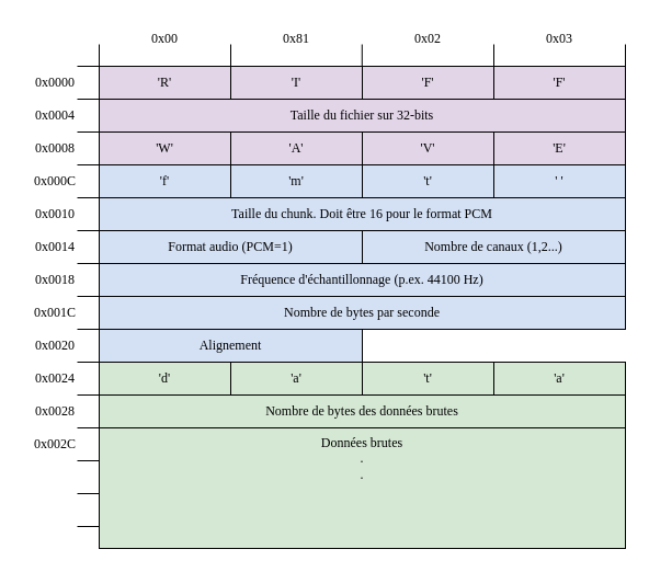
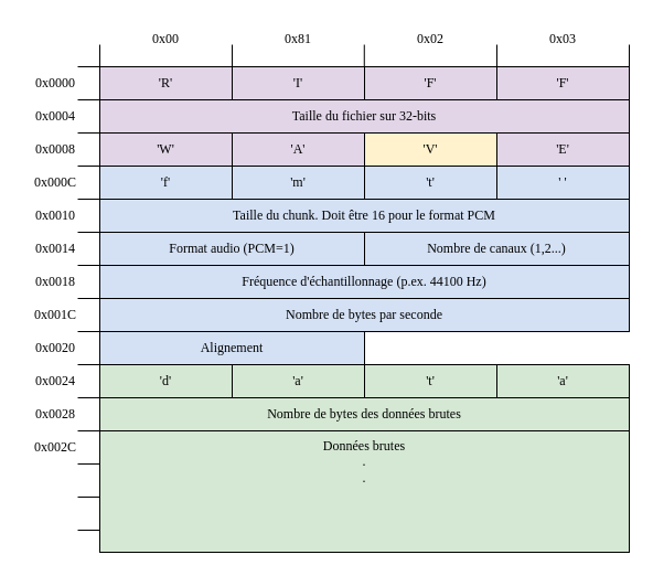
  <mxCell id="0" />
  <mxCell id="1" parent="0" />
  <mxCell id="2" value="'R'" style="rounded=0;whiteSpace=wrap;html=1;fontFamily=Lucida Console;fillColor=#E1D5E7;" vertex="1" parent="1"><mxGeometry x="90" y="60" width="120" height="30" as="geometry" /></mxCell>
  <mxCell id="3" value="'I'" style="rounded=0;whiteSpace=wrap;html=1;fontFamily=Lucida Console;fillColor=#E1D5E7;" vertex="1" parent="1"><mxGeometry x="210" y="60" width="120" height="30" as="geometry" /></mxCell>
  <mxCell id="4" value="'F'" style="rounded=0;whiteSpace=wrap;html=1;fontFamily=Lucida Console;fillColor=#E1D5E7;" vertex="1" parent="1"><mxGeometry x="330" y="60" width="120" height="30" as="geometry" /></mxCell>
  <mxCell id="5" value="'F'" style="rounded=0;whiteSpace=wrap;html=1;fontFamily=Lucida Console;fillColor=#E1D5E7;" vertex="1" parent="1"><mxGeometry x="450" y="60" width="120" height="30" as="geometry" /></mxCell>
  <mxCell id="6" value="Taille du fichier sur 32-bits" style="rounded=0;whiteSpace=wrap;html=1;fontFamily=Lucida Console;fillColor=#E1D5E7;" vertex="1" parent="1"><mxGeometry x="90" y="90" width="480" height="30" as="geometry" /></mxCell>
  <mxCell id="7" value="'W'" style="rounded=0;whiteSpace=wrap;html=1;fontFamily=Lucida Console;fillColor=#E1D5E7;" vertex="1" parent="1"><mxGeometry x="90" y="120" width="120" height="30" as="geometry" /></mxCell>
  <mxCell id="8" value="'A'" style="rounded=0;whiteSpace=wrap;html=1;fontFamily=Lucida Console;fillColor=#E1D5E7;" vertex="1" parent="1"><mxGeometry x="210" y="120" width="120" height="30" as="geometry" /></mxCell>
- <mxCell id="9" value="'V'" style="rounded=0;whiteSpace=wrap;html=1;fontFamily=Lucida Console;fillColor=#E1D5E7;" vertex="1" parent="1"><mxGeometry x="330" y="120" width="120" height="30" as="geometry" /></mxCell>
+ <mxCell id="9" value="'V'" style="rounded=0;whiteSpace=wrap;html=1;fontFamily=Lucida Console;fillColor=#fff2cc;" vertex="1" parent="1"><mxGeometry x="330" y="120" width="120" height="30" as="geometry" /></mxCell>
  <mxCell id="10" value="'E'" style="rounded=0;whiteSpace=wrap;html=1;fontFamily=Lucida Console;fillColor=#E1D5E7;" vertex="1" parent="1"><mxGeometry x="450" y="120" width="120" height="30" as="geometry" /></mxCell>
  <mxCell id="11" value="'f'" style="rounded=0;whiteSpace=wrap;html=1;fontFamily=Lucida Console;fillColor=#D4E1F5;" vertex="1" parent="1"><mxGeometry x="90" y="150" width="120" height="30" as="geometry" /></mxCell>
  <mxCell id="12" value="'m'" style="rounded=0;whiteSpace=wrap;html=1;fontFamily=Lucida Console;fillColor=#D4E1F5;" vertex="1" parent="1"><mxGeometry x="210" y="150" width="120" height="30" as="geometry" /></mxCell>
  <mxCell id="13" value="'t'" style="rounded=0;whiteSpace=wrap;html=1;fontFamily=Lucida Console;fillColor=#D4E1F5;" vertex="1" parent="1"><mxGeometry x="330" y="150" width="120" height="30" as="geometry" /></mxCell>
  <mxCell id="14" value="' '" style="rounded=0;whiteSpace=wrap;html=1;fontFamily=Lucida Console;fillColor=#D4E1F5;" vertex="1" parent="1"><mxGeometry x="450" y="150" width="120" height="30" as="geometry" /></mxCell>
  <mxCell id="15" value="Taille du chunk. Doit être 16 pour le format PCM" style="rounded=0;whiteSpace=wrap;html=1;fontFamily=Lucida Console;fillColor=#D4E1F5;" vertex="1" parent="1"><mxGeometry x="90" y="180" width="480" height="30" as="geometry" /></mxCell>
  <mxCell id="16" value="Format audio (PCM=1)" style="rounded=0;whiteSpace=wrap;html=1;fontFamily=Lucida Console;fillColor=#D4E1F5;" vertex="1" parent="1"><mxGeometry x="90" y="210" width="240" height="30" as="geometry" /></mxCell>
  <mxCell id="17" value="Nombre de canaux (1,2...)" style="rounded=0;whiteSpace=wrap;html=1;fontFamily=Lucida Console;fillColor=#D4E1F5;" vertex="1" parent="1"><mxGeometry x="330" y="210" width="240" height="30" as="geometry" /></mxCell>
  <mxCell id="18" value="Fréquence d'échantillonnage (p.ex. 44100 Hz)" style="rounded=0;whiteSpace=wrap;html=1;fontFamily=Lucida Console;fillColor=#D4E1F5;" vertex="1" parent="1"><mxGeometry x="90" y="240" width="480" height="30" as="geometry" /></mxCell>
  <mxCell id="19" value="Nombre de bytes par seconde" style="rounded=0;whiteSpace=wrap;html=1;fontFamily=Lucida Console;fillColor=#D4E1F5;" vertex="1" parent="1"><mxGeometry x="90" y="270" width="480" height="30" as="geometry" /></mxCell>
  <mxCell id="20" value="Alignement" style="rounded=0;whiteSpace=wrap;html=1;fontFamily=Lucida Console;fillColor=#D4E1F5;" vertex="1" parent="1"><mxGeometry x="90" y="300" width="240" height="30" as="geometry" /></mxCell>
  <mxCell id="21" value="'d'" style="rounded=0;whiteSpace=wrap;html=1;fontFamily=Lucida Console;fillColor=#D5E8D4;" vertex="1" parent="1"><mxGeometry x="90" y="330" width="120" height="30" as="geometry" /></mxCell>
  <mxCell id="22" value="'a'" style="rounded=0;whiteSpace=wrap;html=1;fontFamily=Lucida Console;fillColor=#D5E8D4;" vertex="1" parent="1"><mxGeometry x="210" y="330" width="120" height="30" as="geometry" /></mxCell>
  <mxCell id="23" value="'t'" style="rounded=0;whiteSpace=wrap;html=1;fontFamily=Lucida Console;fillColor=#D5E8D4;" vertex="1" parent="1"><mxGeometry x="330" y="330" width="120" height="30" as="geometry" /></mxCell>
  <mxCell id="24" value="'a'" style="rounded=0;whiteSpace=wrap;html=1;fontFamily=Lucida Console;fillColor=#D5E8D4;" vertex="1" parent="1"><mxGeometry x="450" y="330" width="120" height="30" as="geometry" /></mxCell>
  <mxCell id="25" value="Nombre de bytes des données brutes" style="rounded=0;whiteSpace=wrap;html=1;fontFamily=Lucida Console;fillColor=#D5E8D4;" vertex="1" parent="1"><mxGeometry x="90" y="360" width="480" height="30" as="geometry" /></mxCell>
  <mxCell id="26" value="Données brutes&lt;br&gt;.&lt;br&gt;." style="rounded=0;whiteSpace=wrap;html=1;fontFamily=Lucida Console;verticalAlign=top;fillColor=#D5E8D4;" vertex="1" parent="1"><mxGeometry x="90" y="390" width="480" height="110" as="geometry" /></mxCell>
  <mxCell id="27" value="" style="endArrow=none;html=1;rounded=0;" edge="1" parent="1"><mxGeometry width="50" height="50" relative="1" as="geometry"><mxPoint x="90" y="60" as="sourcePoint" /><mxPoint x="90" y="40" as="targetPoint" /></mxGeometry></mxCell>
  <mxCell id="28" value="" style="endArrow=none;html=1;rounded=0;" edge="1" parent="1"><mxGeometry width="50" height="50" relative="1" as="geometry"><mxPoint x="210" y="60" as="sourcePoint" /><mxPoint x="210" y="40" as="targetPoint" /></mxGeometry></mxCell>
  <mxCell id="29" value="" style="endArrow=none;html=1;rounded=0;" edge="1" parent="1"><mxGeometry width="50" height="50" relative="1" as="geometry"><mxPoint x="329.77" y="60" as="sourcePoint" /><mxPoint x="329.77" y="40" as="targetPoint" /></mxGeometry></mxCell>
  <mxCell id="30" value="" style="endArrow=none;html=1;rounded=0;" edge="1" parent="1"><mxGeometry width="50" height="50" relative="1" as="geometry"><mxPoint x="450" y="60" as="sourcePoint" /><mxPoint x="450" y="40" as="targetPoint" /></mxGeometry></mxCell>
  <mxCell id="31" value="" style="endArrow=none;html=1;rounded=0;" edge="1" parent="1"><mxGeometry width="50" height="50" relative="1" as="geometry"><mxPoint x="570" y="60" as="sourcePoint" /><mxPoint x="570" y="40" as="targetPoint" /></mxGeometry></mxCell>
  <mxCell id="32" value="0x00" style="text;strokeColor=none;align=center;fillColor=none;html=1;verticalAlign=middle;whiteSpace=wrap;rounded=0;fontFamily=Lucida Console;" vertex="1" parent="1"><mxGeometry x="120" width="60" height="30" as="geometry" y="20" /></mxCell>
  <mxCell id="33" value="0x81" style="text;strokeColor=none;align=center;fillColor=none;html=1;verticalAlign=middle;whiteSpace=wrap;rounded=0;fontFamily=Lucida Console;" vertex="1" parent="1"><mxGeometry x="240" width="60" height="30" as="geometry" y="20" /></mxCell>
  <mxCell id="34" value="0x02" style="text;strokeColor=none;align=center;fillColor=none;html=1;verticalAlign=middle;whiteSpace=wrap;rounded=0;fontFamily=Lucida Console;" vertex="1" parent="1"><mxGeometry x="360" width="60" height="30" as="geometry" y="20" /></mxCell>
  <mxCell id="35" value="0x03" style="text;strokeColor=none;align=center;fillColor=none;html=1;verticalAlign=middle;whiteSpace=wrap;rounded=0;fontFamily=Lucida Console;" vertex="1" parent="1"><mxGeometry x="480" width="60" height="30" as="geometry" y="20" /></mxCell>
  <mxCell id="36" value="" style="endArrow=none;html=1;rounded=0;" edge="1" parent="1"><mxGeometry width="50" height="50" relative="1" as="geometry"><mxPoint x="70" y="60" as="sourcePoint" /><mxPoint x="90" y="60" as="targetPoint" /></mxGeometry></mxCell>
  <mxCell id="37" value="" style="endArrow=none;html=1;rounded=0;" edge="1" parent="1"><mxGeometry width="50" height="50" relative="1" as="geometry"><mxPoint x="70" y="90" as="sourcePoint" /><mxPoint x="90" y="90" as="targetPoint" /></mxGeometry></mxCell>
  <mxCell id="38" value="" style="endArrow=none;html=1;rounded=0;" edge="1" parent="1"><mxGeometry width="50" height="50" relative="1" as="geometry"><mxPoint x="70" y="120" as="sourcePoint" /><mxPoint x="90" y="120" as="targetPoint" /></mxGeometry></mxCell>
  <mxCell id="39" value="" style="endArrow=none;html=1;rounded=0;" edge="1" parent="1"><mxGeometry width="50" height="50" relative="1" as="geometry"><mxPoint x="70" y="150" as="sourcePoint" /><mxPoint x="90" y="150" as="targetPoint" /></mxGeometry></mxCell>
  <mxCell id="40" value="" style="endArrow=none;html=1;rounded=0;" edge="1" parent="1"><mxGeometry width="50" height="50" relative="1" as="geometry"><mxPoint x="70" y="180" as="sourcePoint" /><mxPoint x="90" y="180" as="targetPoint" /></mxGeometry></mxCell>
  <mxCell id="41" value="" style="endArrow=none;html=1;rounded=0;" edge="1" parent="1"><mxGeometry width="50" height="50" relative="1" as="geometry"><mxPoint x="70" y="210" as="sourcePoint" /><mxPoint x="90" y="210" as="targetPoint" /></mxGeometry></mxCell>
  <mxCell id="42" value="" style="endArrow=none;html=1;rounded=0;" edge="1" parent="1"><mxGeometry width="50" height="50" relative="1" as="geometry"><mxPoint x="70" y="240" as="sourcePoint" /><mxPoint x="90" y="240" as="targetPoint" /></mxGeometry></mxCell>
  <mxCell id="43" value="" style="endArrow=none;html=1;rounded=0;" edge="1" parent="1"><mxGeometry width="50" height="50" relative="1" as="geometry"><mxPoint x="70" y="270" as="sourcePoint" /><mxPoint x="90" y="270" as="targetPoint" /></mxGeometry></mxCell>
  <mxCell id="44" value="" style="endArrow=none;html=1;rounded=0;" edge="1" parent="1"><mxGeometry width="50" height="50" relative="1" as="geometry"><mxPoint x="70" y="300" as="sourcePoint" /><mxPoint x="90" y="300" as="targetPoint" /></mxGeometry></mxCell>
  <mxCell id="45" value="" style="endArrow=none;html=1;rounded=0;" edge="1" parent="1"><mxGeometry width="50" height="50" relative="1" as="geometry"><mxPoint x="70" y="330" as="sourcePoint" /><mxPoint x="90" y="330" as="targetPoint" /></mxGeometry></mxCell>
  <mxCell id="46" value="" style="endArrow=none;html=1;rounded=0;" edge="1" parent="1"><mxGeometry width="50" height="50" relative="1" as="geometry"><mxPoint x="70" y="360" as="sourcePoint" /><mxPoint x="90" y="360" as="targetPoint" /></mxGeometry></mxCell>
  <mxCell id="47" value="" style="endArrow=none;html=1;rounded=0;" edge="1" parent="1"><mxGeometry width="50" height="50" relative="1" as="geometry"><mxPoint x="70" y="390" as="sourcePoint" /><mxPoint x="90" y="390" as="targetPoint" /></mxGeometry></mxCell>
  <mxCell id="48" value="" style="endArrow=none;html=1;rounded=0;" edge="1" parent="1"><mxGeometry width="50" height="50" relative="1" as="geometry"><mxPoint x="70" y="420" as="sourcePoint" /><mxPoint x="90" y="420" as="targetPoint" /></mxGeometry></mxCell>
  <mxCell id="49" value="" style="endArrow=none;html=1;rounded=0;" edge="1" parent="1"><mxGeometry width="50" height="50" relative="1" as="geometry"><mxPoint x="70" y="450" as="sourcePoint" /><mxPoint x="90" y="450" as="targetPoint" /></mxGeometry></mxCell>
  <mxCell id="50" value="" style="endArrow=none;html=1;rounded=0;" edge="1" parent="1"><mxGeometry width="50" height="50" relative="1" as="geometry"><mxPoint x="70" y="480" as="sourcePoint" /><mxPoint x="90" y="480" as="targetPoint" /></mxGeometry></mxCell>
  <mxCell id="51" value="0x0000" style="text;strokeColor=none;align=center;fillColor=none;html=1;verticalAlign=middle;whiteSpace=wrap;rounded=0;fontFamily=Lucida Console;" vertex="1" parent="1"><mxGeometry x="20" y="60" width="60" height="30" as="geometry" /></mxCell>
  <mxCell id="52" value="0x0004" style="text;strokeColor=none;align=center;fillColor=none;html=1;verticalAlign=middle;whiteSpace=wrap;rounded=0;fontFamily=Lucida Console;" vertex="1" parent="1"><mxGeometry x="20" y="90" width="60" height="30" as="geometry" /></mxCell>
  <mxCell id="53" value="0x0008" style="text;strokeColor=none;align=center;fillColor=none;html=1;verticalAlign=middle;whiteSpace=wrap;rounded=0;fontFamily=Lucida Console;" vertex="1" parent="1"><mxGeometry x="20" y="120" width="60" height="30" as="geometry" /></mxCell>
  <mxCell id="54" value="0x000C" style="text;strokeColor=none;align=center;fillColor=none;html=1;verticalAlign=middle;whiteSpace=wrap;rounded=0;fontFamily=Lucida Console;" vertex="1" parent="1"><mxGeometry x="20" y="150" width="60" height="30" as="geometry" /></mxCell>
  <mxCell id="55" value="0x0010" style="text;strokeColor=none;align=center;fillColor=none;html=1;verticalAlign=middle;whiteSpace=wrap;rounded=0;fontFamily=Lucida Console;" vertex="1" parent="1"><mxGeometry x="20" y="180" width="60" height="30" as="geometry" /></mxCell>
  <mxCell id="56" value="0x0014" style="text;strokeColor=none;align=center;fillColor=none;html=1;verticalAlign=middle;whiteSpace=wrap;rounded=0;fontFamily=Lucida Console;" vertex="1" parent="1"><mxGeometry x="20" y="210" width="60" height="30" as="geometry" /></mxCell>
  <mxCell id="57" value="0x0018" style="text;strokeColor=none;align=center;fillColor=none;html=1;verticalAlign=middle;whiteSpace=wrap;rounded=0;fontFamily=Lucida Console;" vertex="1" parent="1"><mxGeometry x="20" y="240" width="60" height="30" as="geometry" /></mxCell>
  <mxCell id="58" value="0x001C" style="text;strokeColor=none;align=center;fillColor=none;html=1;verticalAlign=middle;whiteSpace=wrap;rounded=0;fontFamily=Lucida Console;" vertex="1" parent="1"><mxGeometry x="20" y="270" width="60" height="30" as="geometry" /></mxCell>
  <mxCell id="59" value="0x0020" style="text;strokeColor=none;align=center;fillColor=none;html=1;verticalAlign=middle;whiteSpace=wrap;rounded=0;fontFamily=Lucida Console;" vertex="1" parent="1"><mxGeometry x="20" y="300" width="60" height="30" as="geometry" /></mxCell>
  <mxCell id="60" value="0x0024" style="text;strokeColor=none;align=center;fillColor=none;html=1;verticalAlign=middle;whiteSpace=wrap;rounded=0;fontFamily=Lucida Console;" vertex="1" parent="1"><mxGeometry x="20" y="330" width="60" height="30" as="geometry" /></mxCell>
  <mxCell id="61" value="0x0028" style="text;strokeColor=none;align=center;fillColor=none;html=1;verticalAlign=middle;whiteSpace=wrap;rounded=0;fontFamily=Lucida Console;" vertex="1" parent="1"><mxGeometry x="20" y="360" width="60" height="30" as="geometry" /></mxCell>
  <mxCell id="62" value="0x002C" style="text;strokeColor=none;align=center;fillColor=none;html=1;verticalAlign=middle;whiteSpace=wrap;rounded=0;fontFamily=Lucida Console;" vertex="1" parent="1"><mxGeometry x="20" y="390" width="60" height="30" as="geometry" /></mxCell>
